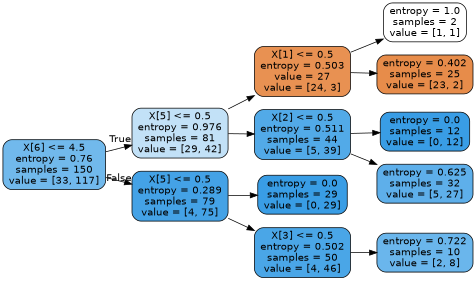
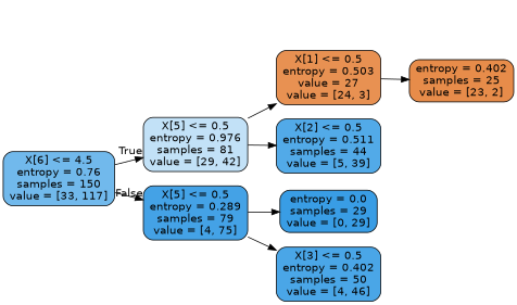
  digraph {
    rankdir=LR
    node [color=black fillcolor="#399de5" fontname=helvetica shape=box style="filled, rounded"]
    edge [fontname=helvetica]
    n1 [fillcolor="#71b9ec" label="X[6] <= 4.5\nentropy = 0.76\nsamples = 150\nvalue = [33, 117]"]
    n2 [fillcolor="#c2e1f7" label="X[5] <= 0.5\nentropy = 0.976\nsamples = 81\nvalue = [29, 42]"]
    n3 [fillcolor="#44a2e6" label="X[5] <= 0.5\nentropy = 0.289\nsamples = 79\nvalue = [4, 75]"]
    n4 [fillcolor="#e89152" label="X[1] <= 0.5\nentropy = 0.503\nvalue = 27\nvalue = [24, 3]"]
    n5 [fillcolor="#52aae8" label="X[2] <= 0.5\nentropy = 0.511\nsamples = 44\nvalue = [5, 39]"]
    n6 [label="entropy = 0.0\nsamples = 29\nvalue = [0, 29]"]
-   n7 [fillcolor="#4aa6e7" label="X[3] <= 0.5\nentropy = 0.502\nsamples = 50\nvalue = [4, 46]"]
-   n8 [fillcolor="#ffffff" label="entropy = 1.0\nsamples = 2\nvalue = [1, 1]"]
+   n7 [fillcolor="#4aa6e7" label="X[3] <= 0.5\nentropy = 0.402\nsamples = 50\nvalue = [4, 46]"]
    n9 [fillcolor="#e78c4a" label="entropy = 0.402\nsamples = 25\nvalue = [23, 2]"]
-   n10 [label="entropy = 0.0\nsamples = 12\nvalue = [0, 12]"]
-   n11 [fillcolor="#5eafea" label="entropy = 0.625\nsamples = 32\nvalue = [5, 27]"]
-   n12 [fillcolor="#6ab6ec" label="entropy = 0.722\nsamples = 10\nvalue = [2, 8]"]
    n1 -> n2 [headlabel=True labelangle=45 labeldistance=2.5]
    n1 -> n3 [headlabel=False labelangle=-45 labeldistance=2.5]
    n2 -> n4
    n2 -> n5
    n3 -> n6
    n3 -> n7
-   n4 -> n8
    n4 -> n9
-   n5 -> n10
-   n5 -> n11
-   n7 -> n12
  }
